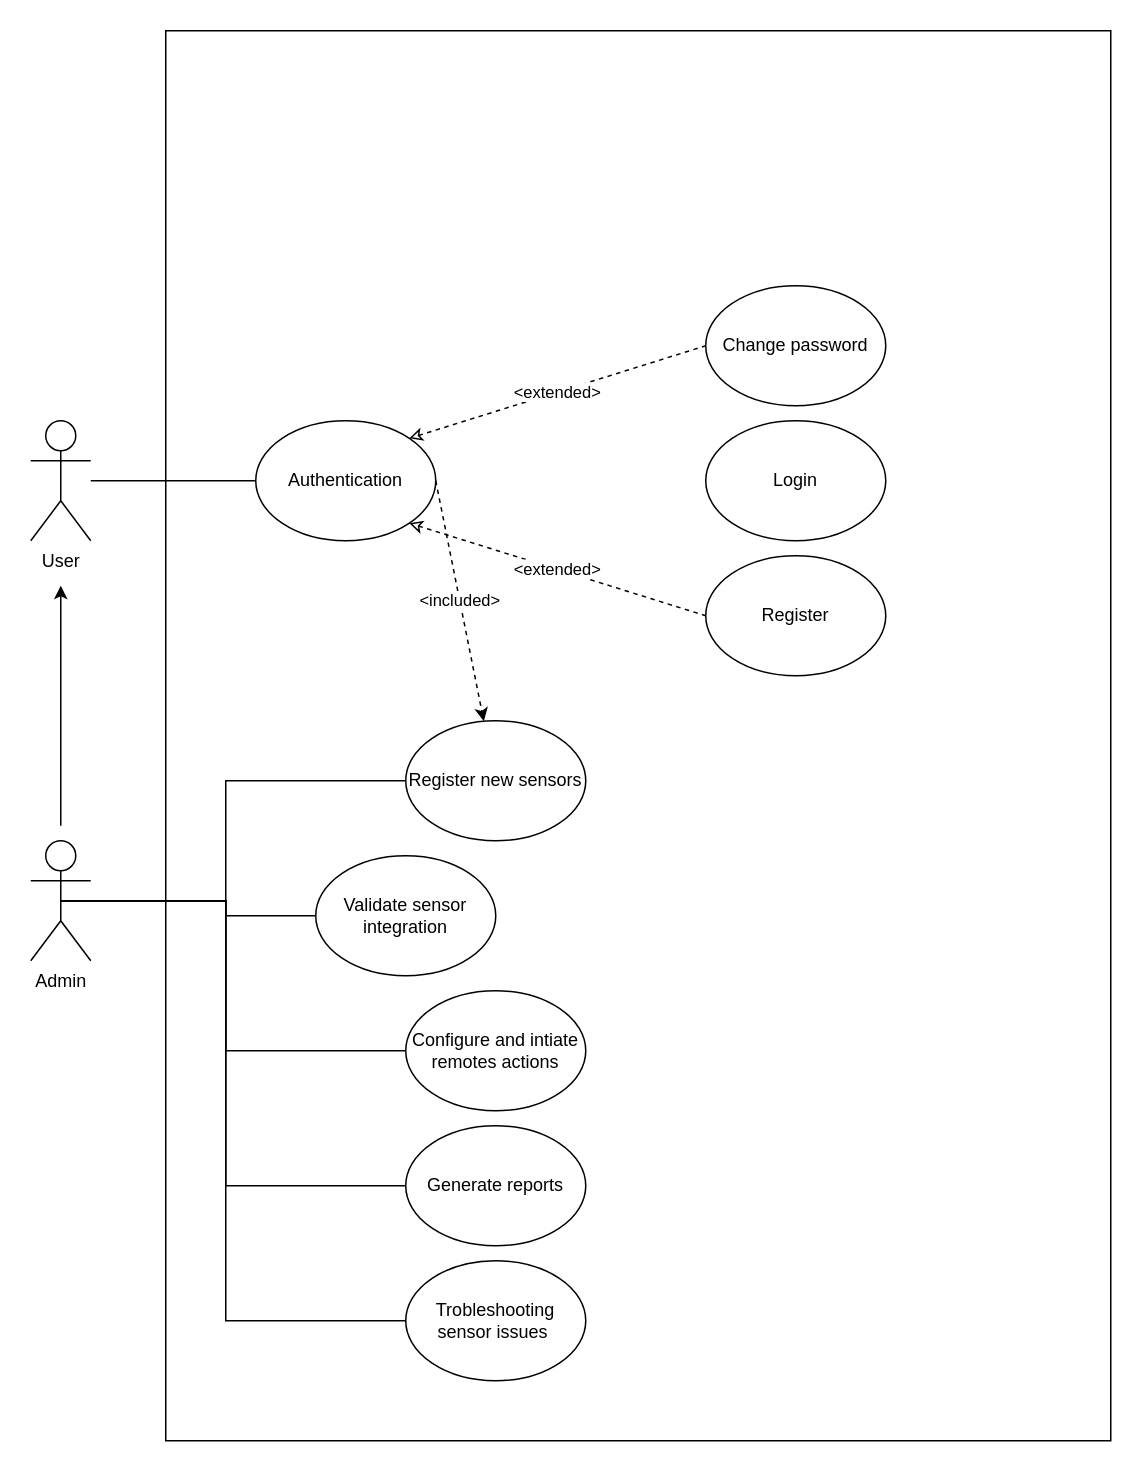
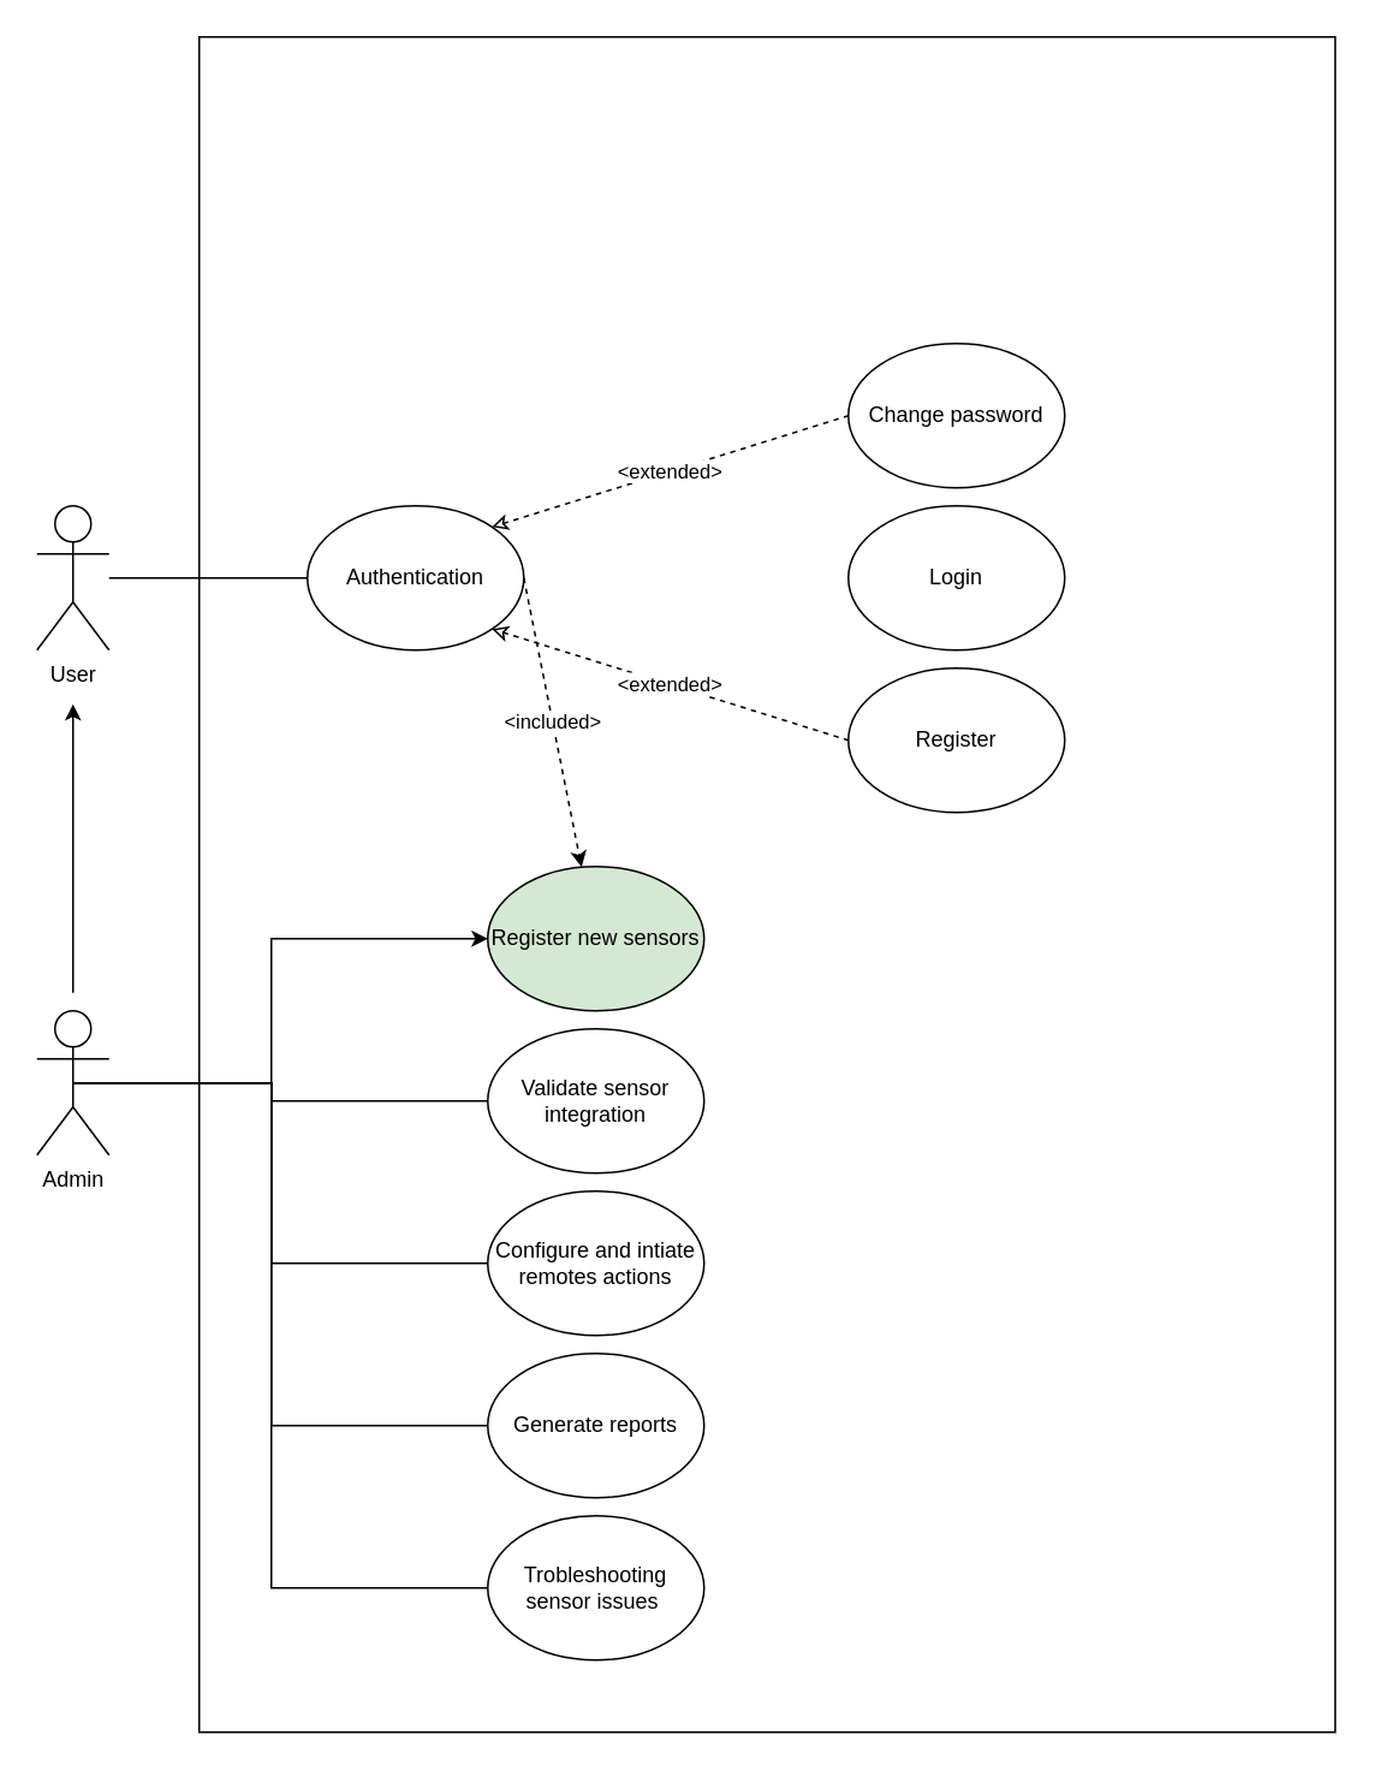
  <mxCell id="0" />
  <mxCell id="1" parent="0" />
  <mxCell id="2" value="" style="rounded=0;whiteSpace=wrap;html=1;" parent="1" vertex="1"><mxGeometry x="110" y="20" width="630" height="940" as="geometry" /></mxCell>
- <mxCell id="3" style="rounded=0;orthogonalLoop=1;jettySize=auto;html=1;exitX=0.5;exitY=0.5;exitDx=0;exitDy=0;exitPerimeter=0;entryX=0;entryY=0.5;entryDx=0;entryDy=0;endArrow=none;startFill=0;edgeStyle=orthogonalEdgeStyle;" parent="1" source="4" target="15" edge="1"><mxGeometry relative="1" as="geometry"><Array as="points"><mxPoint x="150" y="600" /><mxPoint x="150" y="520" /></Array></mxGeometry></mxCell>
+ <mxCell id="3" style="rounded=0;orthogonalLoop=1;jettySize=auto;html=1;exitX=0.5;exitY=0.5;exitDx=0;exitDy=0;exitPerimeter=0;entryX=0;entryY=0.5;entryDx=0;entryDy=0;endArrow=classic;startFill=0;edgeStyle=orthogonalEdgeStyle;" parent="1" source="4" target="15" edge="1"><mxGeometry relative="1" as="geometry"><Array as="points"><mxPoint x="150" y="600" /><mxPoint x="150" y="520" /></Array></mxGeometry></mxCell>
  <mxCell id="4" value="Admin" style="shape=umlActor;verticalLabelPosition=bottom;verticalAlign=top;html=1;outlineConnect=0;" parent="1" vertex="1"><mxGeometry x="20" y="560" width="40" height="80" as="geometry" /></mxCell>
  <mxCell id="5" style="edgeStyle=orthogonalEdgeStyle;rounded=0;orthogonalLoop=1;jettySize=auto;html=1;endArrow=none;startFill=0;" parent="1" source="6" target="9" edge="1"><mxGeometry relative="1" as="geometry" /></mxCell>
  <mxCell id="6" value="User" style="shape=umlActor;verticalLabelPosition=bottom;verticalAlign=top;html=1;outlineConnect=0;" parent="1" vertex="1"><mxGeometry x="20" y="280" width="40" height="80" as="geometry" /></mxCell>
  <mxCell id="7" value="" style="endArrow=classic;html=1;rounded=0;" parent="1" edge="1"><mxGeometry width="50" height="50" relative="1" as="geometry"><mxPoint x="40" y="550" as="sourcePoint" /><mxPoint x="40" y="390" as="targetPoint" /></mxGeometry></mxCell>
  <mxCell id="8" value="&amp;lt;extended&amp;gt;" style="rounded=0;orthogonalLoop=1;jettySize=auto;html=1;exitX=1;exitY=0;exitDx=0;exitDy=0;entryX=0;entryY=0.5;entryDx=0;entryDy=0;startArrow=classic;startFill=0;dashed=1;endArrow=none;endFill=1;" parent="1" source="9" target="12" edge="1"><mxGeometry relative="1" as="geometry" /></mxCell>
  <mxCell id="9" value="Authentication" style="ellipse;whiteSpace=wrap;html=1;" parent="1" vertex="1"><mxGeometry x="170" y="280" width="120" height="80" as="geometry" /></mxCell>
  <mxCell id="10" value="Login" style="ellipse;whiteSpace=wrap;html=1;" parent="1" vertex="1"><mxGeometry x="470" y="280" width="120" height="80" as="geometry" /></mxCell>
  <mxCell id="11" value="Register" style="ellipse;whiteSpace=wrap;html=1;" parent="1" vertex="1"><mxGeometry x="470" y="370" width="120" height="80" as="geometry" /></mxCell>
  <mxCell id="12" value="Change password" style="ellipse;whiteSpace=wrap;html=1;" parent="1" vertex="1"><mxGeometry x="470" y="190" width="120" height="80" as="geometry" /></mxCell>
  <mxCell id="13" value="&amp;lt;included&amp;gt;" style="rounded=0;orthogonalLoop=1;jettySize=auto;html=1;exitX=1;exitY=0.5;exitDx=0;exitDy=0;dashed=1;" parent="1" source="9" target="15" edge="1"><mxGeometry relative="1" as="geometry"><mxPoint x="202.43" y="621.72" as="sourcePoint" /><mxPoint x="320.43" y="449.72" as="targetPoint" /></mxGeometry></mxCell>
  <mxCell id="14" value="&amp;lt;extended&amp;gt;" style="rounded=0;orthogonalLoop=1;jettySize=auto;html=1;exitX=1;exitY=1;exitDx=0;exitDy=0;entryX=0;entryY=0.5;entryDx=0;entryDy=0;startArrow=classic;startFill=0;dashed=1;endArrow=none;endFill=1;" parent="1" source="9" target="11" edge="1"><mxGeometry relative="1" as="geometry"><mxPoint x="260" y="481.72" as="sourcePoint" /><mxPoint x="458" y="309.72" as="targetPoint" /></mxGeometry></mxCell>
- <mxCell id="15" value="Register new sensors" style="ellipse;whiteSpace=wrap;html=1;" parent="1" vertex="1"><mxGeometry x="270" y="480" width="120" height="80" as="geometry" /></mxCell>
- <mxCell id="16" value="Validate sensor integration" style="ellipse;whiteSpace=wrap;html=1;" parent="1" vertex="1"><mxGeometry x="210" y="570" width="120" height="80" as="geometry" /></mxCell>
+ <mxCell id="15" value="Register new sensors" style="ellipse;whiteSpace=wrap;html=1;fillColor=#d5e8d4;" parent="1" vertex="1"><mxGeometry x="270" y="480" width="120" height="80" as="geometry" /></mxCell>
+ <mxCell id="16" value="Validate sensor integration" style="ellipse;whiteSpace=wrap;html=1;" parent="1" vertex="1"><mxGeometry x="270" y="570" width="120" height="80" as="geometry" /></mxCell>
  <mxCell id="17" value="Configure and intiate remotes actions" style="ellipse;whiteSpace=wrap;html=1;" parent="1" vertex="1"><mxGeometry x="270" y="660" width="120" height="80" as="geometry" /></mxCell>
  <mxCell id="18" value="Generate reports" style="ellipse;whiteSpace=wrap;html=1;" parent="1" vertex="1"><mxGeometry x="270" y="750" width="120" height="80" as="geometry" /></mxCell>
  <mxCell id="19" value="Trobleshooting sensor issues&amp;nbsp;" style="ellipse;whiteSpace=wrap;html=1;" parent="1" vertex="1"><mxGeometry x="270" y="840" width="120" height="80" as="geometry" /></mxCell>
  <mxCell id="20" style="rounded=0;orthogonalLoop=1;jettySize=auto;html=1;exitX=0.5;exitY=0.5;exitDx=0;exitDy=0;exitPerimeter=0;entryX=0;entryY=0.5;entryDx=0;entryDy=0;endArrow=none;startFill=0;edgeStyle=orthogonalEdgeStyle;" parent="1" source="4" target="19" edge="1"><mxGeometry relative="1" as="geometry"><mxPoint x="30" y="670" as="sourcePoint" /><mxPoint x="160" y="590" as="targetPoint" /><Array as="points"><mxPoint x="150" y="600" /><mxPoint x="150" y="880" /></Array></mxGeometry></mxCell>
  <mxCell id="21" style="rounded=0;orthogonalLoop=1;jettySize=auto;html=1;exitX=0.5;exitY=0.5;exitDx=0;exitDy=0;exitPerimeter=0;entryX=0;entryY=0.5;entryDx=0;entryDy=0;endArrow=none;startFill=0;edgeStyle=orthogonalEdgeStyle;" parent="1" source="4" target="18" edge="1"><mxGeometry relative="1" as="geometry"><mxPoint x="80" y="550" as="sourcePoint" /><mxPoint x="210" y="830" as="targetPoint" /><Array as="points"><mxPoint x="150" y="600" /><mxPoint x="150" y="790" /></Array></mxGeometry></mxCell>
  <mxCell id="22" style="rounded=0;orthogonalLoop=1;jettySize=auto;html=1;exitX=0.5;exitY=0.5;exitDx=0;exitDy=0;exitPerimeter=0;entryX=0;entryY=0.5;entryDx=0;entryDy=0;endArrow=none;startFill=0;edgeStyle=orthogonalEdgeStyle;" parent="1" source="4" target="17" edge="1"><mxGeometry relative="1" as="geometry"><mxPoint x="40" y="600" as="sourcePoint" /><mxPoint x="170" y="790" as="targetPoint" /><Array as="points"><mxPoint x="150" y="600" /><mxPoint x="150" y="700" /></Array></mxGeometry></mxCell>
  <mxCell id="23" style="rounded=0;orthogonalLoop=1;jettySize=auto;html=1;exitX=0.5;exitY=0.5;exitDx=0;exitDy=0;exitPerimeter=0;entryX=0;entryY=0.5;entryDx=0;entryDy=0;endArrow=none;startFill=0;edgeStyle=orthogonalEdgeStyle;" parent="1" source="4" target="16" edge="1"><mxGeometry relative="1" as="geometry"><mxPoint x="40" y="600" as="sourcePoint" /><mxPoint x="170" y="520" as="targetPoint" /><Array as="points"><mxPoint x="150" y="600" /><mxPoint x="150" y="610" /></Array></mxGeometry></mxCell>
